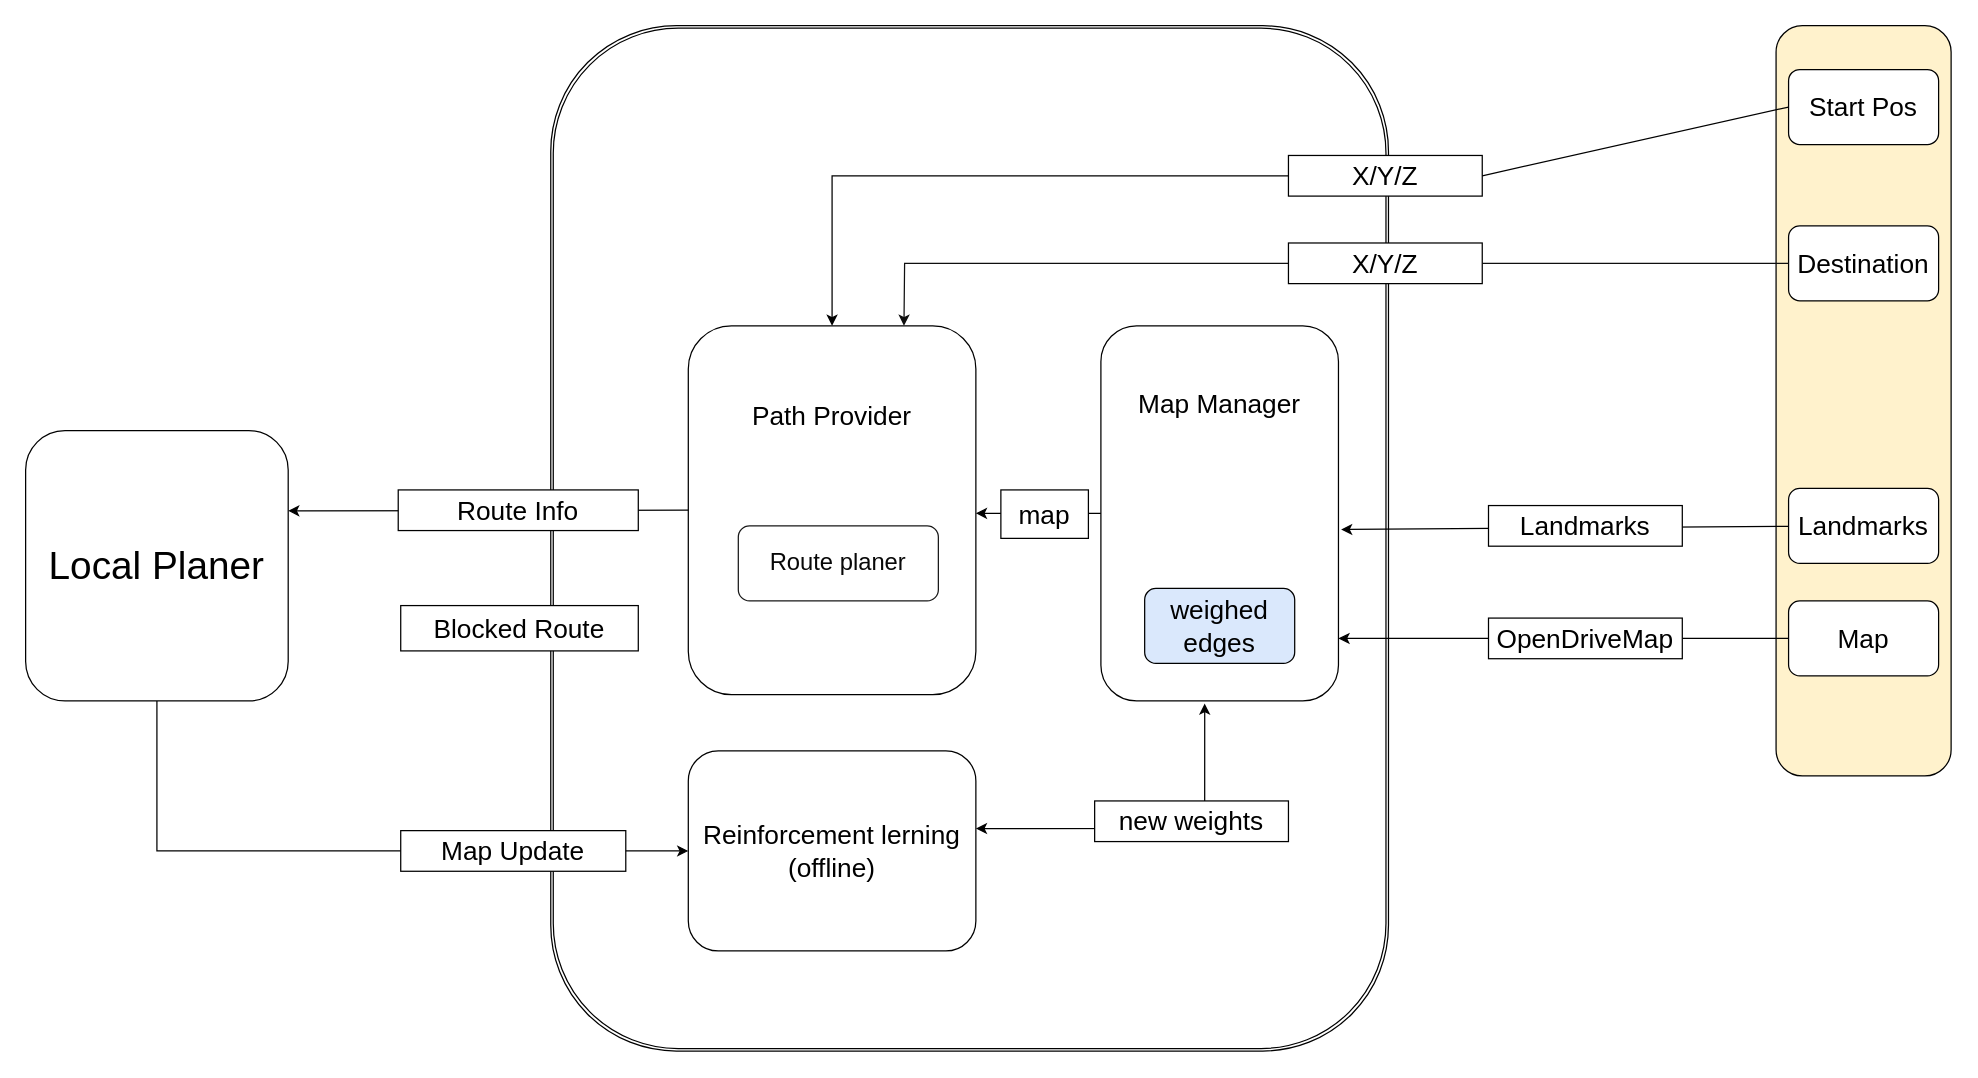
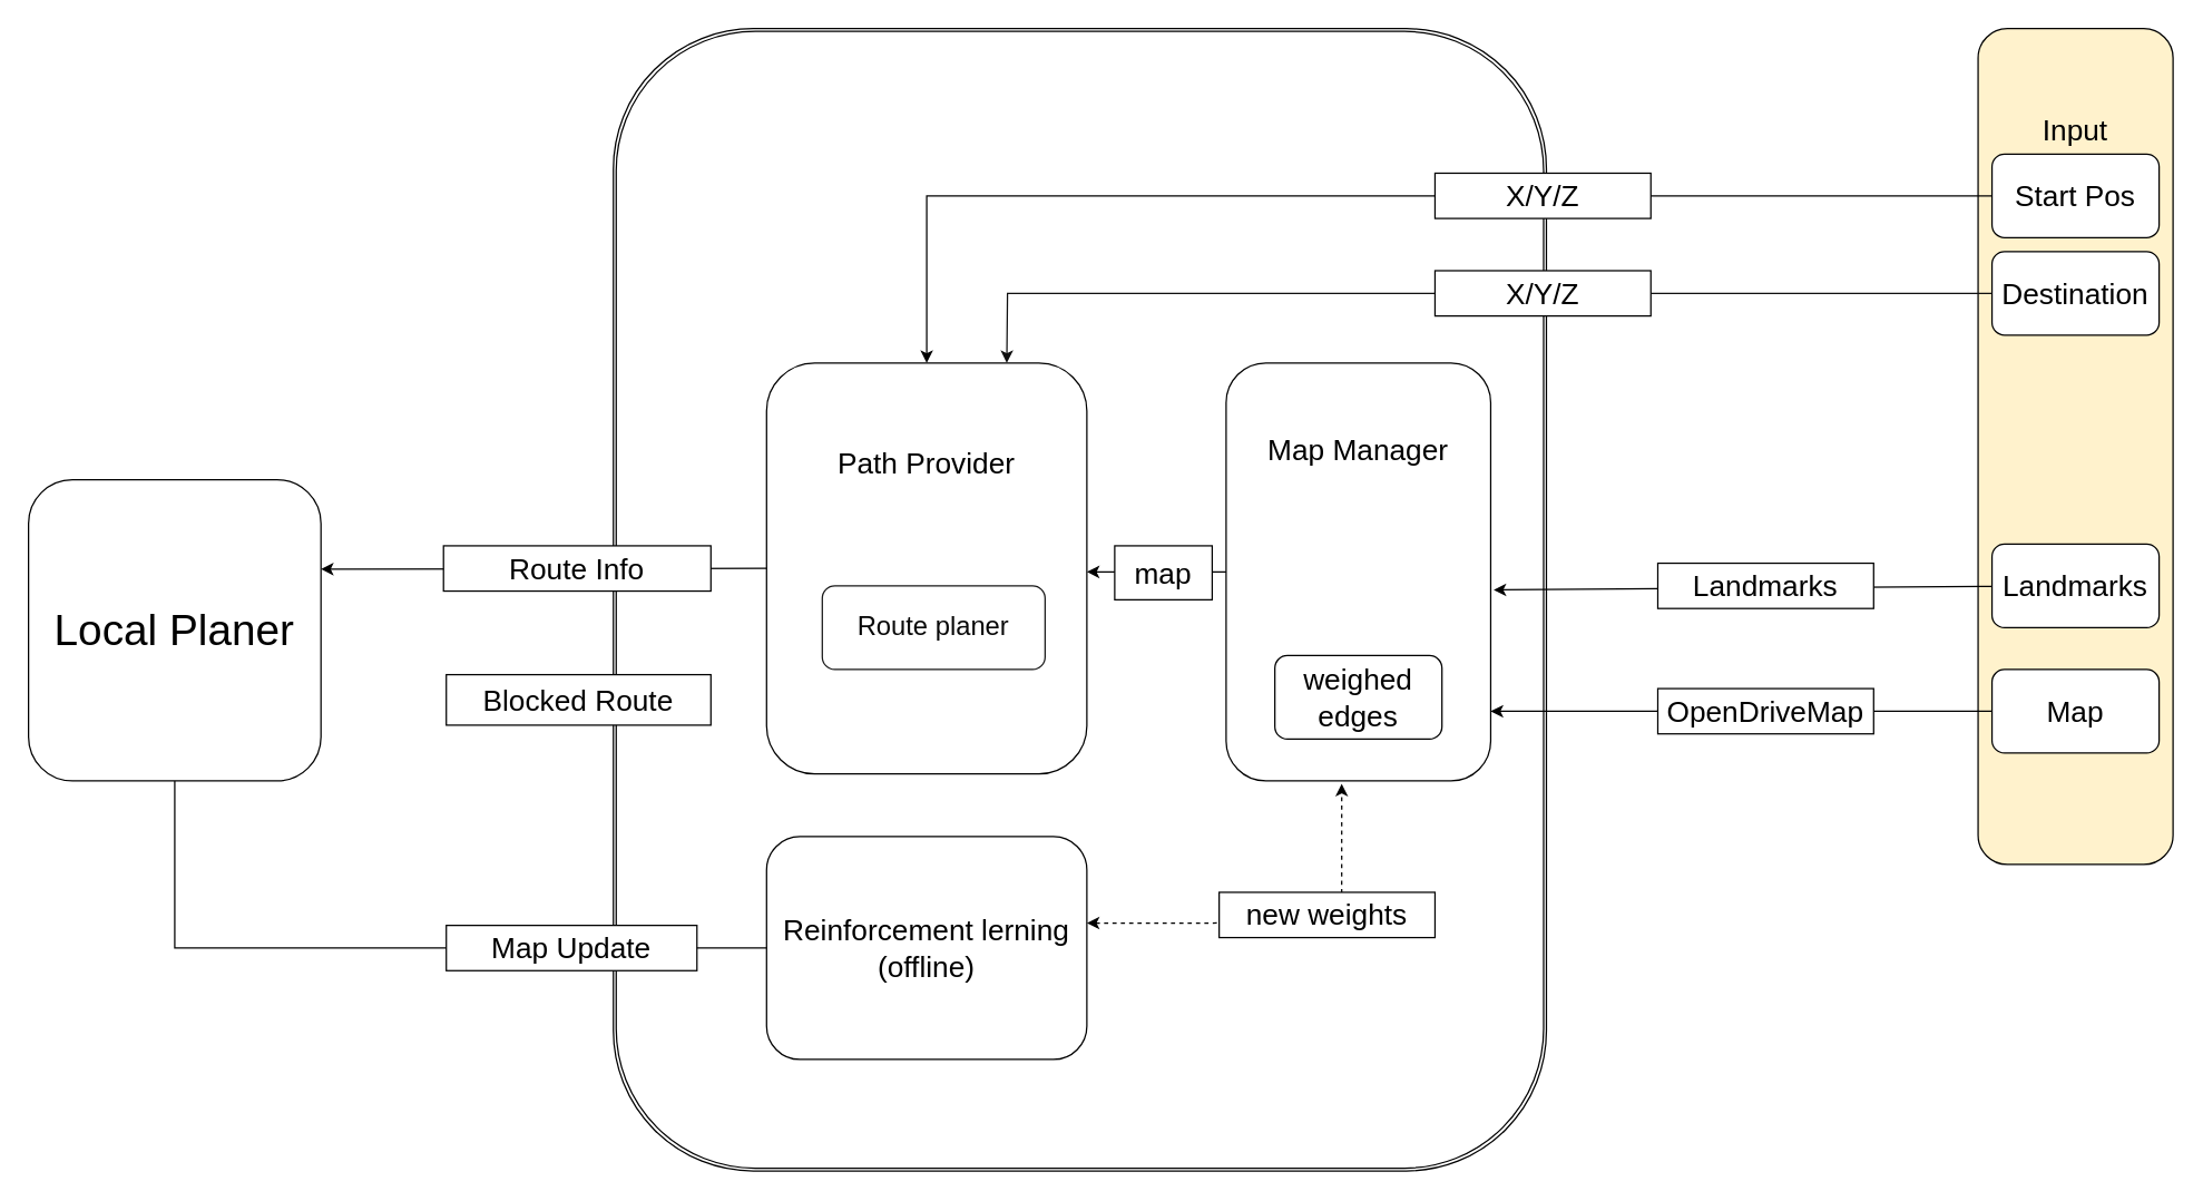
  <mxCell id="0" />
  <mxCell id="1" parent="0" />
  <mxCell id="2" value="" style="shape=ext;double=1;rounded=1;whiteSpace=wrap;html=1;" vertex="1" parent="1"><mxGeometry x="440" y="20" width="670" height="820" as="geometry" /></mxCell>
  <mxCell id="3" value="&lt;div&gt;Input&lt;/div&gt;&lt;div&gt;&lt;br&gt;&lt;/div&gt;&lt;div&gt;&lt;br&gt;&lt;/div&gt;&lt;div&gt;&lt;br&gt;&lt;/div&gt;&lt;div&gt;&lt;br&gt;&lt;/div&gt;&lt;div&gt;&lt;br&gt;&lt;/div&gt;&lt;div&gt;&lt;br&gt;&lt;/div&gt;&lt;div&gt;&lt;br&gt;&lt;/div&gt;&lt;div&gt;&lt;br&gt;&lt;/div&gt;&lt;div&gt;&lt;br&gt;&lt;/div&gt;&lt;div&gt;&lt;br&gt;&lt;/div&gt;&lt;div&gt;&lt;br&gt;&lt;/div&gt;&lt;div&gt;&lt;br&gt;&lt;/div&gt;&lt;div&gt;&lt;br&gt;&lt;/div&gt;&lt;div&gt;&lt;br&gt;&lt;/div&gt;&lt;div&gt;&lt;br&gt;&lt;/div&gt;&lt;div&gt;&lt;br&gt;&lt;/div&gt;&lt;div&gt;&lt;br&gt;&lt;/div&gt;&lt;div&gt;&lt;br&gt;&lt;/div&gt;" style="rounded=1;whiteSpace=wrap;html=1;fontSize=21;fillColor=#fff2cc;" vertex="1" parent="1"><mxGeometry x="1420" y="20" width="140" height="600" as="geometry" /></mxCell>
  <mxCell id="4" value="Map" style="rounded=1;whiteSpace=wrap;html=1;fontSize=21;" vertex="1" parent="1"><mxGeometry x="1430" y="480" width="120" height="60" as="geometry" /></mxCell>
  <mxCell id="5" value="Landmarks" style="rounded=1;whiteSpace=wrap;html=1;fontSize=21;" vertex="1" parent="1"><mxGeometry x="1430" y="390" width="120" height="60" as="geometry" /></mxCell>
- <mxCell id="6" value="Start Pos" style="rounded=1;whiteSpace=wrap;html=1;fontSize=21;" vertex="1" parent="1"><mxGeometry x="1430" y="55" width="120" height="60" as="geometry" /></mxCell>
+ <mxCell id="6" value="Start Pos" style="rounded=1;whiteSpace=wrap;html=1;fontSize=21;" vertex="1" parent="1"><mxGeometry x="1430" y="110" width="120" height="60" as="geometry" /></mxCell>
  <mxCell id="7" value="&lt;div&gt;Path Provider&lt;/div&gt;&lt;div&gt;&lt;br&gt;&lt;/div&gt;&lt;div&gt;&lt;br&gt;&lt;/div&gt;&lt;div&gt;&lt;br&gt;&lt;/div&gt;&lt;div&gt;&lt;br&gt;&lt;/div&gt;&lt;div&gt;&lt;br&gt;&lt;/div&gt;&lt;div&gt;&lt;br&gt;&lt;/div&gt;" style="rounded=1;whiteSpace=wrap;html=1;fontSize=21;" vertex="1" parent="1"><mxGeometry x="550" y="260" width="230" height="295" as="geometry" /></mxCell>
  <mxCell id="8" value="&lt;div&gt;Map Manager&lt;/div&gt;&lt;div&gt;&lt;br&gt;&lt;/div&gt;&lt;div&gt;&lt;br&gt;&lt;/div&gt;&lt;div&gt;&lt;br&gt;&lt;/div&gt;&lt;div&gt;&lt;br&gt;&lt;/div&gt;&lt;div&gt;&lt;br&gt;&lt;/div&gt;&lt;div&gt;&lt;br&gt;&lt;/div&gt;&lt;div&gt;&lt;br&gt;&lt;/div&gt;" style="rounded=1;whiteSpace=wrap;html=1;fontSize=21;" vertex="1" parent="1"><mxGeometry x="880" y="260" width="190" height="300" as="geometry" /></mxCell>
- <mxCell id="9" value="weighed edges" style="rounded=1;whiteSpace=wrap;html=1;fontSize=21;fillColor=#dae8fc;" vertex="1" parent="1"><mxGeometry x="915" y="470" width="120" height="60" as="geometry" /></mxCell>
+ <mxCell id="9" value="weighed edges" style="rounded=1;whiteSpace=wrap;html=1;fontSize=21;" vertex="1" parent="1"><mxGeometry x="915" y="470" width="120" height="60" as="geometry" /></mxCell>
  <mxCell id="10" value="" style="endArrow=classic;html=1;rounded=0;fontSize=21;exitX=0;exitY=0.5;exitDx=0;exitDy=0;" edge="1" parent="1" source="4"><mxGeometry width="50" height="50" relative="1" as="geometry"><mxPoint x="1430" y="570" as="sourcePoint" /><mxPoint x="1070" y="510" as="targetPoint" /></mxGeometry></mxCell>
  <mxCell id="11" value="" style="endArrow=classic;html=1;rounded=0;fontSize=21;entryX=1.011;entryY=0.543;entryDx=0;entryDy=0;entryPerimeter=0;" edge="1" parent="1" source="5" target="8"><mxGeometry width="50" height="50" relative="1" as="geometry"><mxPoint x="730" y="460" as="sourcePoint" /><mxPoint x="780" y="410" as="targetPoint" /></mxGeometry></mxCell>
  <mxCell id="12" value="" style="endArrow=classic;html=1;rounded=0;fontSize=21;exitX=0;exitY=0.5;exitDx=0;exitDy=0;entryX=0.5;entryY=0;entryDx=0;entryDy=0;startArrow=none;" edge="1" parent="1" source="23" target="7"><mxGeometry width="50" height="50" relative="1" as="geometry"><mxPoint x="730" y="460" as="sourcePoint" /><mxPoint x="780" y="410" as="targetPoint" /><Array as="points"><mxPoint x="665" y="140" /></Array></mxGeometry></mxCell>
  <mxCell id="13" value="Reinforcement lerning (offline)" style="rounded=1;whiteSpace=wrap;html=1;fontSize=21;" vertex="1" parent="1"><mxGeometry x="550" y="600" width="230" height="160" as="geometry" /></mxCell>
- <mxCell id="14" value="" style="endArrow=classic;startArrow=classic;html=1;rounded=0;fontSize=21;entryX=0.437;entryY=1.007;entryDx=0;entryDy=0;entryPerimeter=0;exitX=1;exitY=0.388;exitDx=0;exitDy=0;exitPerimeter=0;" edge="1" parent="1" source="13" target="8"><mxGeometry width="50" height="50" relative="1" as="geometry"><mxPoint x="730" y="460" as="sourcePoint" /><mxPoint x="780" y="410" as="targetPoint" /><Array as="points"><mxPoint x="963" y="662" /></Array></mxGeometry></mxCell>
+ <mxCell id="14" value="" style="endArrow=classic;startArrow=classic;html=1;rounded=0;fontSize=21;entryX=0.437;entryY=1.007;entryDx=0;entryDy=0;entryPerimeter=0;exitX=1;exitY=0.388;exitDx=0;exitDy=0;exitPerimeter=0;dashed=1;" edge="1" parent="1" source="13" target="8"><mxGeometry width="50" height="50" relative="1" as="geometry"><mxPoint x="730" y="460" as="sourcePoint" /><mxPoint x="780" y="410" as="targetPoint" /><Array as="points"><mxPoint x="963" y="662" /></Array></mxGeometry></mxCell>
  <mxCell id="15" value="" style="endArrow=classic;html=1;rounded=0;fontSize=21;exitX=0;exitY=0.5;exitDx=0;exitDy=0;" edge="1" parent="1" source="7"><mxGeometry width="50" height="50" relative="1" as="geometry"><mxPoint x="580" y="410" as="sourcePoint" /><mxPoint x="230" y="408" as="targetPoint" /></mxGeometry></mxCell>
  <mxCell id="16" value="Route Info" style="rounded=0;whiteSpace=wrap;html=1;fontSize=21;" vertex="1" parent="1"><mxGeometry x="318" y="391.25" width="192" height="32.5" as="geometry" /></mxCell>
  <mxCell id="17" value="OpenDriveMap" style="rounded=0;whiteSpace=wrap;html=1;fontSize=21;" vertex="1" parent="1"><mxGeometry x="1190" y="493.75" width="155" height="32.5" as="geometry" /></mxCell>
  <mxCell id="18" value="Landmarks" style="rounded=0;whiteSpace=wrap;html=1;fontSize=21;" vertex="1" parent="1"><mxGeometry x="1190" y="403.75" width="155" height="32.5" as="geometry" /></mxCell>
  <mxCell id="19" value="" style="endArrow=classic;html=1;rounded=0;fontSize=31;" edge="1" parent="1" source="8"><mxGeometry width="50" height="50" relative="1" as="geometry"><mxPoint x="730" y="460" as="sourcePoint" /><mxPoint x="780" y="410" as="targetPoint" /></mxGeometry></mxCell>
  <mxCell id="20" value="Local Planer" style="rounded=1;whiteSpace=wrap;html=1;fontSize=31;" vertex="1" parent="1"><mxGeometry x="20" y="343.75" width="210" height="216.25" as="geometry" /></mxCell>
- <mxCell id="21" value="" style="endArrow=classic;html=1;rounded=0;fontSize=31;exitX=0.5;exitY=1;exitDx=0;exitDy=0;entryX=0;entryY=0.5;entryDx=0;entryDy=0;" edge="1" parent="1" source="20" target="13"><mxGeometry width="50" height="50" relative="1" as="geometry"><mxPoint x="730" y="610" as="sourcePoint" /><mxPoint x="270" y="650" as="targetPoint" /><Array as="points"><mxPoint x="125" y="680" /></Array></mxGeometry></mxCell>
+ <mxCell id="21" value="" style="endArrow=none;html=1;rounded=0;fontSize=31;exitX=0.5;exitY=1;exitDx=0;exitDy=0;entryX=0;entryY=0.5;entryDx=0;entryDy=0;" edge="1" parent="1" source="20" target="13"><mxGeometry width="50" height="50" relative="1" as="geometry"><mxPoint x="730" y="610" as="sourcePoint" /><mxPoint x="270" y="650" as="targetPoint" /><Array as="points"><mxPoint x="125" y="680" /></Array></mxGeometry></mxCell>
  <mxCell id="22" value="Destination" style="rounded=1;whiteSpace=wrap;html=1;fontSize=21;" vertex="1" parent="1"><mxGeometry x="1430" y="180" width="120" height="60" as="geometry" /></mxCell>
  <mxCell id="23" value="X/Y/Z" style="rounded=0;whiteSpace=wrap;html=1;fontSize=21;" vertex="1" parent="1"><mxGeometry x="1030" y="123.75" width="155" height="32.5" as="geometry" /></mxCell>
  <mxCell id="24" value="" style="endArrow=none;html=1;rounded=0;fontSize=21;exitX=0;exitY=0.5;exitDx=0;exitDy=0;entryX=1;entryY=0.5;entryDx=0;entryDy=0;" edge="1" parent="1" source="6" target="23"><mxGeometry width="50" height="50" relative="1" as="geometry"><mxPoint x="1430" y="140" as="sourcePoint" /><mxPoint x="665" y="260" as="targetPoint" /><Array as="points" /></mxGeometry></mxCell>
  <mxCell id="25" value="Map Update" style="rounded=0;whiteSpace=wrap;html=1;fontSize=21;" vertex="1" parent="1"><mxGeometry x="320" y="663.75" width="180" height="32.5" as="geometry" /></mxCell>
  <mxCell id="26" value="Blocked Route" style="rounded=0;whiteSpace=wrap;html=1;fontSize=21;strokeColor=#000000;" vertex="1" parent="1"><mxGeometry x="320" y="483.75" width="190" height="36.25" as="geometry" /></mxCell>
  <mxCell id="27" value="&lt;font color=&quot;#080808&quot;&gt;Route planer&lt;/font&gt;" style="rounded=1;whiteSpace=wrap;html=1;fontSize=19;fontColor=#C4C4C4;strokeColor=#191919;" vertex="1" parent="1"><mxGeometry x="590" y="420" width="160" height="60" as="geometry" /></mxCell>
  <mxCell id="28" value="" style="endArrow=classic;html=1;rounded=0;fontSize=19;fontColor=#000000;strokeColor=#0F0F0F;exitX=0;exitY=0.5;exitDx=0;exitDy=0;entryX=0.75;entryY=0;entryDx=0;entryDy=0;startArrow=none;" edge="1" parent="1" source="29" target="7"><mxGeometry width="50" height="50" relative="1" as="geometry"><mxPoint x="730" y="580" as="sourcePoint" /><mxPoint x="780" y="530" as="targetPoint" /><Array as="points"><mxPoint x="723" y="210" /></Array></mxGeometry></mxCell>
  <mxCell id="29" value="X/Y/Z" style="rounded=0;whiteSpace=wrap;html=1;fontSize=21;" vertex="1" parent="1"><mxGeometry x="1030" y="193.75" width="155" height="32.5" as="geometry" /></mxCell>
  <mxCell id="30" value="" style="endArrow=none;html=1;rounded=0;fontSize=19;fontColor=#000000;strokeColor=#0F0F0F;exitX=0;exitY=0.5;exitDx=0;exitDy=0;entryX=1;entryY=0.5;entryDx=0;entryDy=0;" edge="1" parent="1" source="22" target="29"><mxGeometry width="50" height="50" relative="1" as="geometry"><mxPoint x="1430" y="210" as="sourcePoint" /><mxPoint x="722.5" y="260" as="targetPoint" /><Array as="points" /></mxGeometry></mxCell>
  <mxCell id="31" value="new weights" style="rounded=0;whiteSpace=wrap;html=1;fontSize=21;" vertex="1" parent="1"><mxGeometry x="875" y="640" width="155" height="32.5" as="geometry" /></mxCell>
  <mxCell id="32" value="map" style="rounded=0;whiteSpace=wrap;html=1;fontSize=21;" vertex="1" parent="1"><mxGeometry x="800" y="391.25" width="70" height="38.75" as="geometry" /></mxCell>
